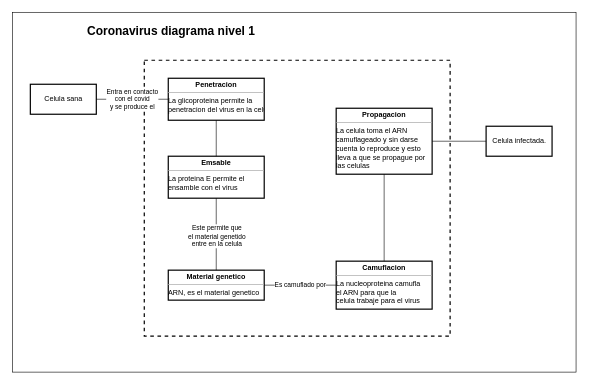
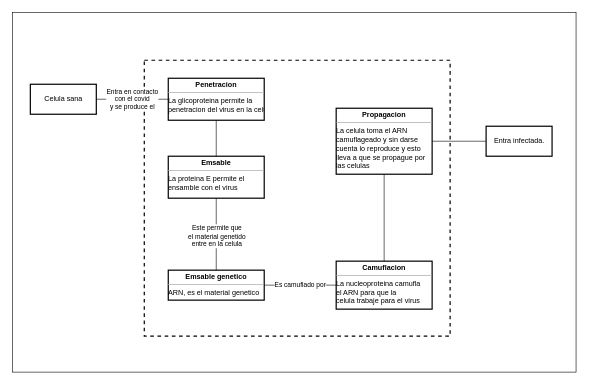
  <mxCell id="0" />
  <mxCell id="1" parent="0" />
  <mxCell id="2" value="" style="rounded=0;whiteSpace=wrap;html=1;" vertex="1" parent="1"><mxGeometry x="20" y="20" width="940" height="600" as="geometry" /></mxCell>
- <mxCell id="3" value="&lt;div style=&quot;font-size: 20px&quot;&gt;&lt;b&gt;&lt;font style=&quot;font-size: 20px&quot;&gt;Coronavirus diagrama nivel 1&lt;/font&gt;&lt;/b&gt;&lt;/div&gt;" style="text;html=1;strokeColor=none;fillColor=none;align=center;verticalAlign=middle;whiteSpace=wrap;rounded=0;" vertex="1" parent="1"><mxGeometry x="140" y="40" width="290" height="20" as="geometry" /></mxCell>
  <mxCell id="4" value="" style="rounded=0;whiteSpace=wrap;html=1;dashed=1;strokeWidth=2;" vertex="1" parent="1"><mxGeometry x="240" y="100" width="510" height="460" as="geometry" /></mxCell>
- <mxCell id="5" value="&lt;p style=&quot;margin: 0px ; margin-top: 4px ; text-align: center&quot;&gt;&lt;b&gt;Material genetico&lt;br&gt;&lt;/b&gt;&lt;/p&gt;&lt;hr size=&quot;1&quot;&gt;&lt;div style=&quot;height: 2px&quot;&gt;ARN, es el material genetico&lt;/div&gt;&lt;div style=&quot;height: 2px&quot;&gt;&lt;br&gt;&lt;/div&gt;" style="verticalAlign=top;align=left;overflow=fill;fontSize=12;fontFamily=Helvetica;html=1;strokeWidth=2;" vertex="1" parent="1"><mxGeometry x="280" y="450" width="160" height="50" as="geometry" /></mxCell>
+ <mxCell id="5" value="&lt;p style=&quot;margin: 0px ; margin-top: 4px ; text-align: center&quot;&gt;&lt;b&gt;Emsable genetico&lt;br&gt;&lt;/b&gt;&lt;/p&gt;&lt;hr size=&quot;1&quot;&gt;&lt;div style=&quot;height: 2px&quot;&gt;ARN, es el material genetico&lt;/div&gt;&lt;div style=&quot;height: 2px&quot;&gt;&lt;br&gt;&lt;/div&gt;" style="verticalAlign=top;align=left;overflow=fill;fontSize=12;fontFamily=Helvetica;html=1;strokeWidth=2;" vertex="1" parent="1"><mxGeometry x="280" y="450" width="160" height="50" as="geometry" /></mxCell>
  <mxCell id="6" value="&lt;p style=&quot;margin: 0px ; margin-top: 4px ; text-align: center&quot;&gt;&lt;b&gt;Emsable&lt;/b&gt;&lt;/p&gt;&lt;hr size=&quot;1&quot;&gt;&lt;div style=&quot;height: 2px&quot;&gt;La proteina E permite el &lt;br&gt;ensamble con el virus&lt;br&gt;&lt;/div&gt;&lt;div style=&quot;height: 2px&quot;&gt;&lt;br&gt;&lt;/div&gt;" style="verticalAlign=top;align=left;overflow=fill;fontSize=12;fontFamily=Helvetica;html=1;strokeWidth=2;" vertex="1" parent="1"><mxGeometry x="280" y="260" width="160" height="70" as="geometry" /></mxCell>
  <mxCell id="7" value="Celula sana" style="html=1;strokeWidth=2;" vertex="1" parent="1"><mxGeometry x="50" y="140" width="110" height="50" as="geometry" /></mxCell>
  <mxCell id="8" value="Entra en contacto&lt;br&gt;con el covid&lt;br&gt;&lt;div&gt;y se produce el&lt;/div&gt;" style="endArrow=none;html=1;rounded=0;exitX=1;exitY=0.5;exitDx=0;exitDy=0;entryX=0;entryY=0.5;entryDx=0;entryDy=0;" edge="1" parent="1" source="7" target="13"><mxGeometry relative="1" as="geometry"><mxPoint x="410" y="350" as="sourcePoint" /><mxPoint x="570" y="350" as="targetPoint" /></mxGeometry></mxCell>
  <mxCell id="9" value="" style="endArrow=none;html=1;rounded=0;exitX=0.5;exitY=1;exitDx=0;exitDy=0;entryX=0.5;entryY=0;entryDx=0;entryDy=0;" edge="1" parent="1" source="6" target="5"><mxGeometry relative="1" as="geometry"><mxPoint x="410" y="350" as="sourcePoint" /><mxPoint x="570" y="350" as="targetPoint" /></mxGeometry></mxCell>
  <mxCell id="10" value="Este permite que &lt;br&gt;el material genetido &lt;br&gt;entre en la celula" style="edgeLabel;html=1;align=center;verticalAlign=bottom;resizable=0;points=[];" vertex="1" connectable="0" parent="9"><mxGeometry x="0.644" y="-4" relative="1" as="geometry"><mxPoint x="4" y="-14" as="offset" /></mxGeometry></mxCell>
  <mxCell id="11" value="&lt;p style=&quot;margin: 0px ; margin-top: 4px ; text-align: center&quot;&gt;&lt;b&gt;Camuflacion&lt;br&gt;&lt;/b&gt;&lt;/p&gt;&lt;hr size=&quot;1&quot;&gt;&lt;div style=&quot;height: 2px&quot;&gt;La nucleoproteina camufla &lt;br&gt;el ARN para que la&lt;br&gt;celula trabaje para el virus&lt;/div&gt;&lt;div style=&quot;height: 2px&quot;&gt;&lt;br&gt;&lt;/div&gt;&lt;div style=&quot;height: 2px&quot;&gt;&lt;br&gt;&lt;/div&gt;" style="verticalAlign=top;align=left;overflow=fill;fontSize=12;fontFamily=Helvetica;html=1;strokeWidth=2;" vertex="1" parent="1"><mxGeometry x="560" y="435" width="160" height="80" as="geometry" /></mxCell>
  <mxCell id="12" value="Es camuflado por" style="endArrow=none;html=1;rounded=0;exitX=0;exitY=0.5;exitDx=0;exitDy=0;" edge="1" parent="1" source="11" target="5"><mxGeometry relative="1" as="geometry"><mxPoint x="410" y="350" as="sourcePoint" /><mxPoint x="570" y="350" as="targetPoint" /></mxGeometry></mxCell>
  <mxCell id="13" value="&lt;p style=&quot;margin: 0px ; margin-top: 4px ; text-align: center&quot;&gt;&lt;b&gt;Penetracion&lt;/b&gt;&lt;br&gt;&lt;/p&gt;&lt;hr size=&quot;1&quot;&gt;&lt;div style=&quot;height: 2px&quot;&gt;La glicoproteina permite la&lt;br&gt;penetracion del virus en la celula&lt;br&gt;&lt;/div&gt;&lt;div style=&quot;height: 2px&quot;&gt;&lt;br&gt;&lt;/div&gt;" style="verticalAlign=top;align=left;overflow=fill;fontSize=12;fontFamily=Helvetica;html=1;strokeWidth=2;" vertex="1" parent="1"><mxGeometry x="280" y="130" width="160" height="70" as="geometry" /></mxCell>
  <mxCell id="14" value="" style="endArrow=none;html=1;rounded=0;exitX=0.5;exitY=1;exitDx=0;exitDy=0;entryX=0.5;entryY=0;entryDx=0;entryDy=0;" edge="1" parent="1" source="13" target="6"><mxGeometry relative="1" as="geometry"><mxPoint x="410" y="350" as="sourcePoint" /><mxPoint x="570" y="350" as="targetPoint" /></mxGeometry></mxCell>
  <mxCell id="15" value="&lt;p style=&quot;margin: 0px ; margin-top: 4px ; text-align: center&quot;&gt;&lt;b&gt;Propagacion&lt;br&gt;&lt;/b&gt;&lt;/p&gt;&lt;hr size=&quot;1&quot;&gt;&lt;div style=&quot;height: 2px&quot;&gt;La celula toma el ARN &lt;br&gt;camuflageado y sin darse &lt;br&gt;cuenta lo reproduce y esto &lt;br&gt;lleva a que se propague por &lt;br&gt;las celulas&lt;br&gt;&lt;/div&gt;&lt;div style=&quot;height: 2px&quot;&gt;&lt;br&gt;&lt;/div&gt;&lt;div style=&quot;height: 2px&quot;&gt;&lt;br&gt;&lt;/div&gt;" style="verticalAlign=top;align=left;overflow=fill;fontSize=12;fontFamily=Helvetica;html=1;strokeWidth=2;" vertex="1" parent="1"><mxGeometry x="560" y="180" width="160" height="110" as="geometry" /></mxCell>
  <mxCell id="16" value="" style="endArrow=none;html=1;rounded=0;entryX=0.5;entryY=0;entryDx=0;entryDy=0;exitX=0.5;exitY=1;exitDx=0;exitDy=0;" edge="1" parent="1" source="15" target="11"><mxGeometry relative="1" as="geometry"><mxPoint x="410" y="320" as="sourcePoint" /><mxPoint x="570" y="320" as="targetPoint" /></mxGeometry></mxCell>
- <mxCell id="17" value="Celula infectada." style="html=1;strokeWidth=2;" vertex="1" parent="1"><mxGeometry x="810" y="210" width="110" height="50" as="geometry" /></mxCell>
+ <mxCell id="17" value="Entra infectada." style="html=1;strokeWidth=2;" vertex="1" parent="1"><mxGeometry x="810" y="210" width="110" height="50" as="geometry" /></mxCell>
  <mxCell id="18" value="" style="endArrow=none;html=1;rounded=0;exitX=0;exitY=0.5;exitDx=0;exitDy=0;" edge="1" parent="1" source="17" target="15"><mxGeometry relative="1" as="geometry"><mxPoint x="410" y="320" as="sourcePoint" /><mxPoint x="570" y="320" as="targetPoint" /></mxGeometry></mxCell>
